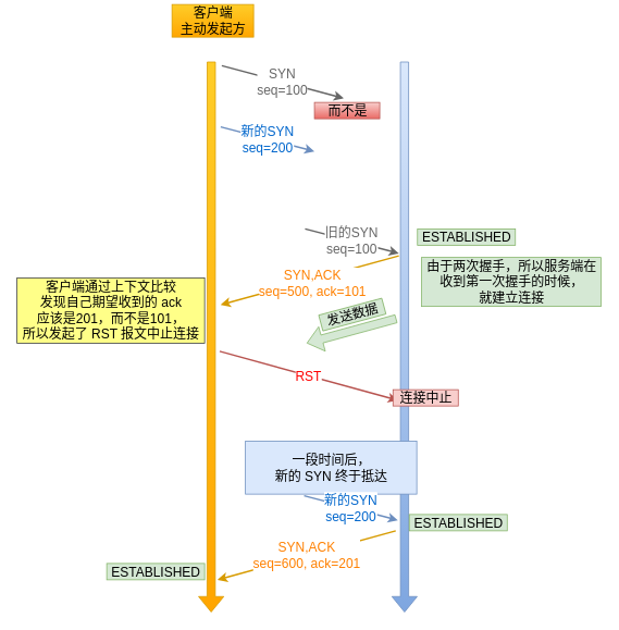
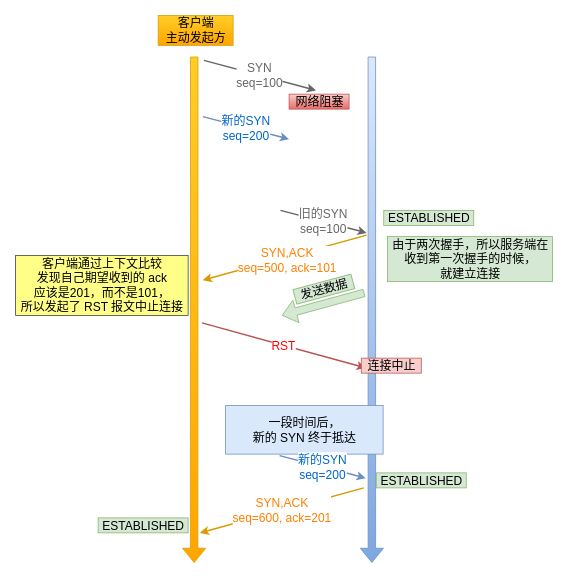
  <mxCell id="0" />
  <mxCell id="1" parent="0" />
  <mxCell id="2" value="" style="shape=flexArrow;endArrow=classic;html=1;rounded=0;fontSize=16;fillColor=#ffcd28;strokeColor=#d79b00;gradientColor=#ffa500;" edge="1" parent="1"><mxGeometry width="50" height="50" relative="1" as="geometry"><mxPoint x="258.15" y="75" as="sourcePoint" /><mxPoint x="258" y="750" as="targetPoint" /></mxGeometry></mxCell>
  <mxCell id="3" value="" style="shape=flexArrow;endArrow=classic;html=1;rounded=0;fontSize=16;fillColor=#dae8fc;strokeColor=#6c8ebf;gradientColor=#7ea6e0;" edge="1" parent="1"><mxGeometry width="50" height="50" relative="1" as="geometry"><mxPoint x="494.953" y="75" as="sourcePoint" /><mxPoint x="495" y="750" as="targetPoint" /></mxGeometry></mxCell>
  <mxCell id="4" value="&lt;font color=&quot;#666666&quot;&gt;&lt;span style=&quot;font-family: &amp;#34;helvetica&amp;#34; ; font-size: 16px ; font-style: normal ; font-weight: 400 ; letter-spacing: normal ; text-align: center ; text-indent: 0px ; text-transform: none ; word-spacing: 0px ; background-color: rgb(255 , 255 , 255) ; display: inline ; float: none&quot;&gt;SYN&lt;/span&gt;&lt;br style=&quot;font-family: &amp;#34;helvetica&amp;#34; ; font-size: 16px ; font-style: normal ; font-weight: 400 ; letter-spacing: normal ; text-align: center ; text-indent: 0px ; text-transform: none ; word-spacing: 0px&quot;&gt;&lt;span style=&quot;font-family: &amp;#34;helvetica&amp;#34; ; font-size: 16px ; font-style: normal ; font-weight: 400 ; letter-spacing: normal ; text-align: center ; text-indent: 0px ; text-transform: none ; word-spacing: 0px ; background-color: rgb(255 , 255 , 255) ; display: inline ; float: none&quot;&gt;seq=100&lt;/span&gt;&lt;/font&gt;" style="endArrow=classic;html=1;rounded=0;fontSize=16;fillColor=#f5f5f5;strokeColor=#666666;strokeWidth=2;" edge="1" parent="1"><mxGeometry width="50" height="50" relative="1" as="geometry"><mxPoint x="271" y="80" as="sourcePoint" /><mxPoint x="420.439" y="120" as="targetPoint" /></mxGeometry></mxCell>
- <mxCell id="5" value="而不是" style="text;html=1;align=center;verticalAlign=middle;resizable=0;points=[];autosize=1;strokeColor=#b85450;fillColor=#f8cecc;fontSize=16;gradientColor=#ea6b66;" vertex="1" parent="1"><mxGeometry x="384.598" y="125" width="80" height="20" as="geometry" /></mxCell>
+ <mxCell id="5" value="网络阻塞" style="text;html=1;align=center;verticalAlign=middle;resizable=0;points=[];autosize=1;strokeColor=#b85450;fillColor=#f8cecc;fontSize=16;gradientColor=#ea6b66;" vertex="1" parent="1"><mxGeometry x="384.598" y="125" width="80" height="20" as="geometry" /></mxCell>
  <mxCell id="6" value="&lt;font color=&quot;#0066cc&quot;&gt;&lt;span style=&quot;font-family: &amp;#34;helvetica&amp;#34; ; font-size: 16px ; font-style: normal ; font-weight: 400 ; letter-spacing: normal ; text-align: center ; text-indent: 0px ; text-transform: none ; word-spacing: 0px ; background-color: rgb(255 , 255 , 255) ; display: inline ; float: none&quot;&gt;新的SYN&lt;/span&gt;&lt;br style=&quot;font-family: &amp;#34;helvetica&amp;#34; ; font-size: 16px ; font-style: normal ; font-weight: 400 ; letter-spacing: normal ; text-align: center ; text-indent: 0px ; text-transform: none ; word-spacing: 0px&quot;&gt;&lt;span style=&quot;font-family: &amp;#34;helvetica&amp;#34; ; font-size: 16px ; font-style: normal ; font-weight: 400 ; letter-spacing: normal ; text-align: center ; text-indent: 0px ; text-transform: none ; word-spacing: 0px ; background-color: rgb(255 , 255 , 255) ; display: inline ; float: none&quot;&gt;seq=200&lt;/span&gt;&lt;/font&gt;" style="endArrow=classic;html=1;rounded=0;fontSize=16;strokeWidth=2;fillColor=#dae8fc;strokeColor=#6c8ebf;" edge="1" parent="1"><mxGeometry width="50" height="50" relative="1" as="geometry"><mxPoint x="269.645" y="155" as="sourcePoint" /><mxPoint x="384.598" y="185" as="targetPoint" /></mxGeometry></mxCell>
  <mxCell id="7" value="&lt;font color=&quot;#666666&quot;&gt;&lt;span style=&quot;font-family: &amp;#34;helvetica&amp;#34; ; font-size: 16px ; font-style: normal ; font-weight: 400 ; letter-spacing: normal ; text-align: center ; text-indent: 0px ; text-transform: none ; word-spacing: 0px ; background-color: rgb(255 , 255 , 255) ; display: inline ; float: none&quot;&gt;旧的SYN&lt;/span&gt;&lt;br style=&quot;font-family: &amp;#34;helvetica&amp;#34; ; font-size: 16px ; font-style: normal ; font-weight: 400 ; letter-spacing: normal ; text-align: center ; text-indent: 0px ; text-transform: none ; word-spacing: 0px&quot;&gt;&lt;span style=&quot;font-family: &amp;#34;helvetica&amp;#34; ; font-size: 16px ; font-style: normal ; font-weight: 400 ; letter-spacing: normal ; text-align: center ; text-indent: 0px ; text-transform: none ; word-spacing: 0px ; background-color: rgb(255 , 255 , 255) ; display: inline ; float: none&quot;&gt;seq=100&lt;/span&gt;&lt;/font&gt;" style="endArrow=classic;html=1;rounded=0;fontSize=16;strokeWidth=2;fillColor=#f5f5f5;strokeColor=#666666;" edge="1" parent="1"><mxGeometry width="50" height="50" relative="1" as="geometry"><mxPoint x="373.103" y="280" as="sourcePoint" /><mxPoint x="488.056" y="310" as="targetPoint" /></mxGeometry></mxCell>
  <mxCell id="8" value="&lt;font color=&quot;#ff8000&quot;&gt;SYN,ACK&lt;br style=&quot;font-size: 16px&quot;&gt;seq=500, ack=101&lt;/font&gt;" style="edgeStyle=none;rounded=0;orthogonalLoop=1;jettySize=auto;html=1;exitX=0;exitY=0;exitDx=0;exitDy=0;fontSize=16;strokeWidth=2;fillColor=#ffe6cc;strokeColor=#d79b00;" edge="1" parent="1"><mxGeometry x="-0.007" y="5" relative="1" as="geometry"><mxPoint x="488.056" y="313" as="sourcePoint" /><mxPoint x="269.645" y="373" as="targetPoint" /><mxPoint x="1" as="offset" /></mxGeometry></mxCell>
  <mxCell id="9" value="客户端通过上下文比较&lt;br style=&quot;font-size: 16px;&quot;&gt;发现自己期望收到的 ack &lt;br style=&quot;font-size: 16px;&quot;&gt;应该是201，而不是101，&lt;br style=&quot;font-size: 16px;&quot;&gt;所以发起了 RST 报文中止连接" style="text;html=1;align=center;verticalAlign=middle;resizable=0;points=[];autosize=1;strokeColor=#36393d;fillColor=#ffff88;fontSize=16;" vertex="1" parent="1"><mxGeometry x="20" y="340" width="230" height="80" as="geometry" /></mxCell>
  <mxCell id="10" value="&lt;font color=&quot;#ff0000&quot;&gt;RST&lt;/font&gt;" style="edgeStyle=none;rounded=0;orthogonalLoop=1;jettySize=auto;html=1;exitX=1;exitY=0;exitDx=0;exitDy=0;fontSize=16;strokeWidth=2;fillColor=#f8cecc;strokeColor=#b85450;fontColor=#FFFFFF;" edge="1" parent="1"><mxGeometry relative="1" as="geometry"><mxPoint x="268.435" y="430" as="sourcePoint" /><mxPoint x="486.846" y="490" as="targetPoint" /></mxGeometry></mxCell>
  <mxCell id="11" value="连接中止" style="text;html=1;align=center;verticalAlign=middle;resizable=0;points=[];autosize=1;strokeColor=#b85450;fillColor=#f8cecc;fontSize=16;" vertex="1" parent="1"><mxGeometry x="480.846" y="477" width="80" height="20" as="geometry" /></mxCell>
  <mxCell id="12" value="一段时间后，&lt;br style=&quot;font-size: 16px;&quot;&gt;新的 SYN 终于抵达" style="text;html=1;align=center;verticalAlign=middle;resizable=0;points=[];autosize=1;strokeColor=#6c8ebf;fillColor=#dae8fc;fontSize=16;" vertex="1" parent="1"><mxGeometry x="299.998" y="540" width="210" height="65" as="geometry" /></mxCell>
  <mxCell id="13" value="&lt;span style=&quot;font-family: helvetica; font-size: 16px; font-style: normal; font-weight: 400; letter-spacing: normal; text-align: center; text-indent: 0px; text-transform: none; word-spacing: 0px; background-color: rgb(255, 255, 255); display: inline; float: none;&quot;&gt;新的SYN&lt;/span&gt;&lt;br style=&quot;font-family: helvetica; font-size: 16px; font-style: normal; font-weight: 400; letter-spacing: normal; text-align: center; text-indent: 0px; text-transform: none; word-spacing: 0px;&quot;&gt;&lt;span style=&quot;font-family: helvetica; font-size: 16px; font-style: normal; font-weight: 400; letter-spacing: normal; text-align: center; text-indent: 0px; text-transform: none; word-spacing: 0px; background-color: rgb(255, 255, 255); display: inline; float: none;&quot;&gt;seq=200&lt;/span&gt;" style="endArrow=classic;html=1;rounded=0;fontSize=16;strokeWidth=2;fontColor=#0066CC;fillColor=#dae8fc;strokeColor=#6c8ebf;" edge="1" parent="1"><mxGeometry width="50" height="50" relative="1" as="geometry"><mxPoint x="371.893" y="607" as="sourcePoint" /><mxPoint x="486.846" y="637" as="targetPoint" /></mxGeometry></mxCell>
  <mxCell id="14" value="&lt;font color=&quot;#ff8000&quot;&gt;SYN,ACK&lt;br style=&quot;font-size: 16px&quot;&gt;seq=600, ack=201&lt;/font&gt;" style="edgeStyle=none;rounded=0;orthogonalLoop=1;jettySize=auto;html=1;exitX=0;exitY=0;exitDx=0;exitDy=0;fontSize=16;strokeWidth=2;fillColor=#ffe6cc;strokeColor=#d79b00;" edge="1" parent="1"><mxGeometry relative="1" as="geometry"><mxPoint x="484.208" y="650" as="sourcePoint" /><mxPoint x="265.797" y="710" as="targetPoint" /></mxGeometry></mxCell>
  <mxCell id="15" value="&lt;span style=&quot;font-size: 16px;&quot;&gt;ESTABLISHED&lt;/span&gt;" style="text;html=1;align=center;verticalAlign=middle;resizable=0;points=[];autosize=1;strokeColor=#82b366;fillColor=#d5e8d4;fontSize=16;" vertex="1" parent="1"><mxGeometry x="500.846" y="630" width="120" height="20" as="geometry" /></mxCell>
  <mxCell id="16" value="&lt;span style=&quot;font-size: 16px;&quot;&gt;ESTABLISHED&lt;/span&gt;" style="text;html=1;align=center;verticalAlign=middle;resizable=0;points=[];autosize=1;strokeColor=#82b366;fillColor=#d5e8d4;fontSize=16;" vertex="1" parent="1"><mxGeometry x="129.996" y="690" width="120" height="20" as="geometry" /></mxCell>
- <mxCell id="17" value="客户端&lt;br&gt;主动发起方" style="text;html=1;align=center;verticalAlign=middle;resizable=0;points=[];autosize=1;strokeColor=#d79b00;fillColor=#ffcd28;fontSize=16;gradientColor=#ffa500;" vertex="1" parent="1"><mxGeometry x="210" y="5" width="100" height="40" as="geometry" /></mxCell>
+ <mxCell id="17" value="客户端&lt;br&gt;主动发起方" style="text;html=1;align=center;verticalAlign=middle;resizable=0;points=[];autosize=1;strokeColor=#d79b00;fillColor=#ffcd28;fontSize=16;gradientColor=#ffa500;" vertex="1" parent="1"><mxGeometry x="210" y="20" width="100" height="40" as="geometry" /></mxCell>
  <mxCell id="18" value="&lt;span style=&quot;font-size: 16px;&quot;&gt;ESTABLISHED&lt;/span&gt;" style="text;html=1;align=center;verticalAlign=middle;resizable=0;points=[];autosize=1;strokeColor=#82b366;fillColor=#d5e8d4;fontSize=16;" vertex="1" parent="1"><mxGeometry x="510.846" y="280" width="120" height="20" as="geometry" /></mxCell>
  <mxCell id="19" value="" style="shape=flexArrow;endArrow=classic;html=1;rounded=0;fillColor=#d5e8d4;strokeColor=#82b366;" edge="1" parent="1"><mxGeometry width="50" height="50" relative="1" as="geometry"><mxPoint x="485" y="390" as="sourcePoint" /><mxPoint x="375" y="420" as="targetPoint" /></mxGeometry></mxCell>
  <mxCell id="20" value="发送数据" style="text;html=1;align=center;verticalAlign=middle;resizable=0;points=[];autosize=1;strokeColor=#82b366;fillColor=#d5e8d4;fontSize=16;rotation=-15;" vertex="1" parent="1"><mxGeometry x="391" y="375" width="80" height="20" as="geometry" /></mxCell>
  <mxCell id="21" value="由于两次握手，所以服务端在&lt;br&gt;收到第一次握手的时候，&lt;br&gt;就建立连接" style="text;html=1;align=center;verticalAlign=middle;resizable=0;points=[];autosize=1;strokeColor=#82b366;fillColor=#d5e8d4;fontSize=16;" vertex="1" parent="1"><mxGeometry x="515.85" y="315" width="220" height="60" as="geometry" /></mxCell>
